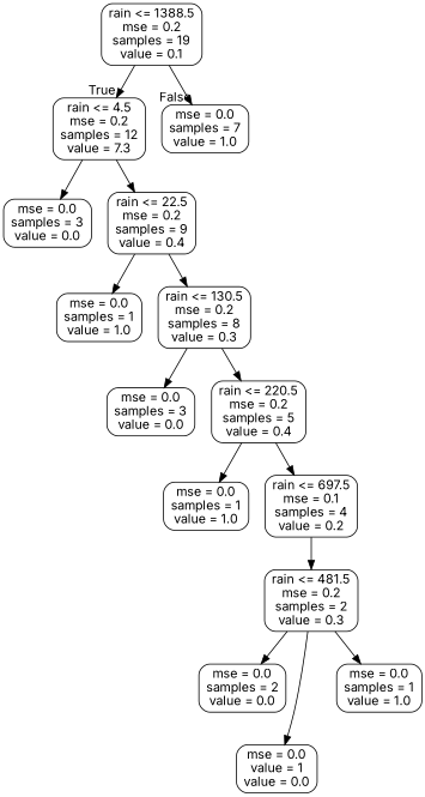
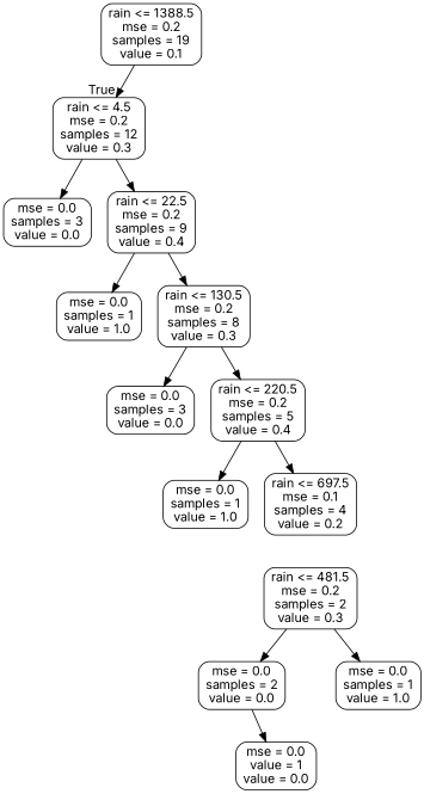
  digraph {
    fontname=Inter
    node [color=black fontname=Inter shape=box style=rounded]
    edge [fontname=Inter]
    n1 [label="rain <= 1388.5\nmse = 0.2\nsamples = 19\nvalue = 0.1"]
-   n2 [label="rain <= 4.5\nmse = 0.2\nsamples = 12\nvalue = 7.3"]
-   n3 [label="mse = 0.0\nsamples = 7\nvalue = 1.0"]
+   n2 [label="rain <= 4.5\nmse = 0.2\nsamples = 12\nvalue = 0.3"]
    n4 [label="mse = 0.0\nsamples = 3\nvalue = 0.0"]
    n5 [label="rain <= 22.5\nmse = 0.2\nsamples = 9\nvalue = 0.4"]
    n6 [label="mse = 0.0\nsamples = 1\nvalue = 1.0"]
    n7 [label="rain <= 130.5\nmse = 0.2\nsamples = 8\nvalue = 0.3"]
    n8 [label="mse = 0.0\nsamples = 3\nvalue = 0.0"]
    n9 [label="rain <= 220.5\nmse = 0.2\nsamples = 5\nvalue = 0.4"]
    n10 [label="mse = 0.0\nsamples = 1\nvalue = 1.0"]
    n11 [label="rain <= 697.5\nmse = 0.1\nsamples = 4\nvalue = 0.2"]
    n12 [label="rain <= 481.5\nmse = 0.2\nsamples = 2\nvalue = 0.3"]
    n13 [label="mse = 0.0\nsamples = 2\nvalue = 0.0"]
    n14 [label="mse = 0.0\nvalue = 1\nvalue = 0.0"]
    n15 [label="mse = 0.0\nsamples = 1\nvalue = 1.0"]
    n1 -> n2 [headlabel=True labelangle=45 labeldistance=2.5]
-   n1 -> n3 [headlabel=False labelangle=-45 labeldistance=2.5]
    n2 -> n4
    n2 -> n5
    n5 -> n6
    n5 -> n7
    n7 -> n8
    n7 -> n9
    n9 -> n10
    n9 -> n11
-   n11 -> n12
    n12 -> n13
-   n12 -> n14
+   n13 -> n14
    n12 -> n15
  }
